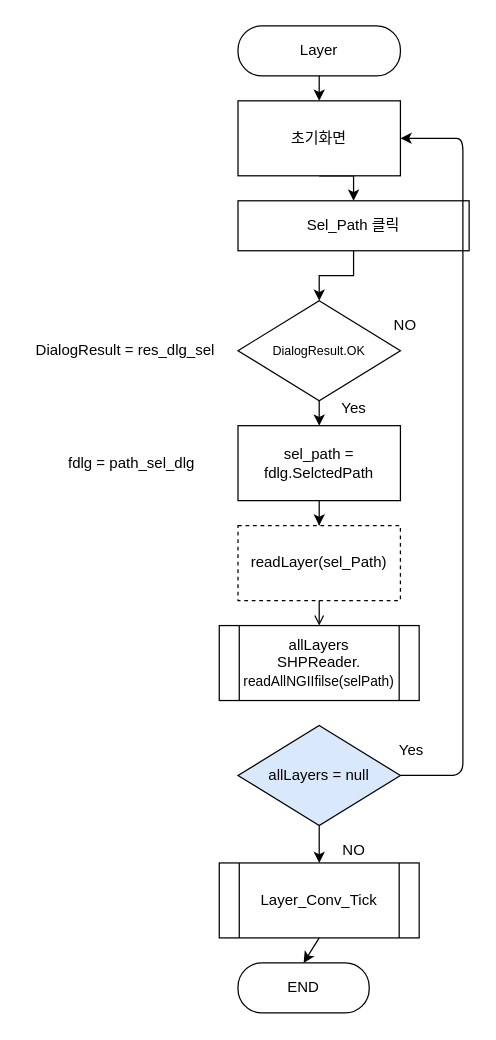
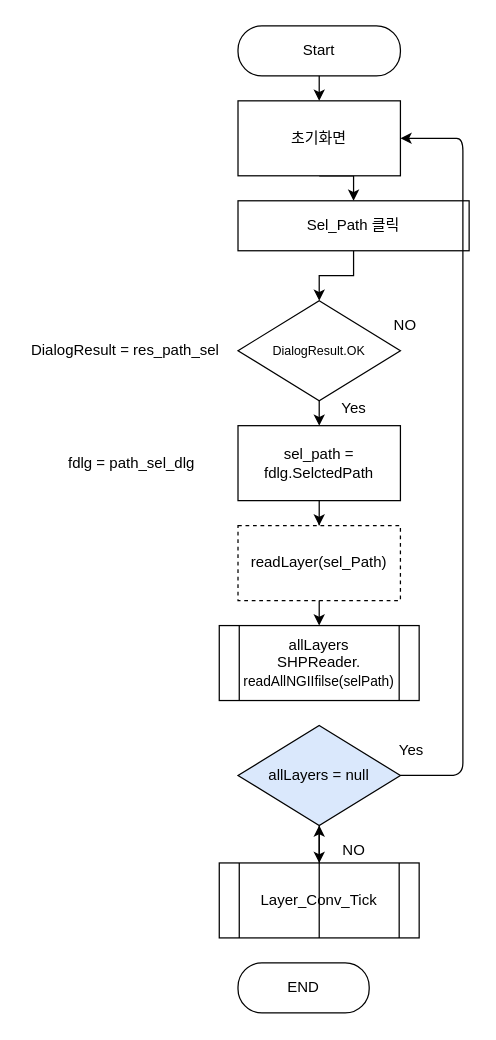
  <mxCell id="0" />
  <mxCell id="1" parent="0" />
  <mxCell id="2" style="edgeStyle=orthogonalEdgeStyle;rounded=0;orthogonalLoop=1;jettySize=auto;html=1;exitX=0.5;exitY=1;exitDx=0;exitDy=0;entryX=0.5;entryY=0;entryDx=0;entryDy=0;" edge="1" parent="1" source="3" target="5"><mxGeometry relative="1" as="geometry" /></mxCell>
- <mxCell id="3" value="Layer" style="rounded=1;whiteSpace=wrap;html=1;fontSize=12;glass=0;strokeWidth=1;shadow=0;arcSize=48;" parent="1" vertex="1"><mxGeometry x="190" y="20" width="130" height="40" as="geometry" /></mxCell>
+ <mxCell id="3" value="Start" style="rounded=1;whiteSpace=wrap;html=1;fontSize=12;glass=0;strokeWidth=1;shadow=0;arcSize=48;" parent="1" vertex="1"><mxGeometry x="190" y="20" width="130" height="40" as="geometry" /></mxCell>
  <mxCell id="4" style="edgeStyle=orthogonalEdgeStyle;rounded=0;orthogonalLoop=1;jettySize=auto;html=1;exitX=0.5;exitY=1;exitDx=0;exitDy=0;entryX=0.5;entryY=0;entryDx=0;entryDy=0;" edge="1" parent="1" source="5" target="8"><mxGeometry relative="1" as="geometry" /></mxCell>
  <mxCell id="5" value="초기화면" style="rounded=0;whiteSpace=wrap;html=1;" vertex="1" parent="1"><mxGeometry x="190" y="80" width="130" height="60" as="geometry" /></mxCell>
  <mxCell id="6" value="&lt;font style=&quot;font-size: 10px&quot;&gt;DialogResult.OK&lt;br&gt;&lt;/font&gt;" style="rhombus;whiteSpace=wrap;html=1;" vertex="1" parent="1"><mxGeometry x="190" y="240" width="130" height="80" as="geometry" /></mxCell>
  <mxCell id="7" style="edgeStyle=orthogonalEdgeStyle;rounded=0;orthogonalLoop=1;jettySize=auto;html=1;exitX=0.5;exitY=1;exitDx=0;exitDy=0;entryX=0.5;entryY=0;entryDx=0;entryDy=0;" edge="1" parent="1" source="8" target="6"><mxGeometry relative="1" as="geometry" /></mxCell>
  <mxCell id="8" value="Sel_Path 클릭" style="rounded=0;whiteSpace=wrap;html=1;" vertex="1" parent="1"><mxGeometry x="190" y="160" width="185" height="40" as="geometry" /></mxCell>
  <mxCell id="9" value="NO" style="text;html=1;strokeColor=none;fillColor=none;align=center;verticalAlign=middle;whiteSpace=wrap;rounded=0;" vertex="1" parent="1"><mxGeometry x="309" y="250" width="30" height="20" as="geometry" /></mxCell>
  <mxCell id="10" value="" style="endArrow=classic;html=1;exitX=0.5;exitY=1;exitDx=0;exitDy=0;entryX=0.5;entryY=0;entryDx=0;entryDy=0;" edge="1" parent="1" source="6" target="12"><mxGeometry width="50" height="50" relative="1" as="geometry"><mxPoint x="320" y="320" as="sourcePoint" /><mxPoint x="254" y="340" as="targetPoint" /></mxGeometry></mxCell>
  <mxCell id="11" value="" style="edgeStyle=orthogonalEdgeStyle;rounded=0;orthogonalLoop=1;jettySize=auto;html=1;" edge="1" parent="1" source="12" target="14"><mxGeometry relative="1" as="geometry" /></mxCell>
  <mxCell id="12" value="sel_path = fdlg.SelctedPath" style="rounded=0;whiteSpace=wrap;html=1;" vertex="1" parent="1"><mxGeometry x="190" y="340" width="130" height="60" as="geometry" /></mxCell>
  <mxCell id="13" value="fdlg = path_sel_dlg" style="text;html=1;strokeColor=none;fillColor=none;align=center;verticalAlign=middle;whiteSpace=wrap;rounded=0;" vertex="1" parent="1"><mxGeometry x="40" y="360" width="130" height="20" as="geometry" /></mxCell>
  <mxCell id="14" value="readLayer(sel_Path)" style="whiteSpace=wrap;html=1;rounded=0;dashed=1;" vertex="1" parent="1"><mxGeometry x="190" y="420" width="130" height="60" as="geometry" /></mxCell>
  <mxCell id="15" value="Yes" style="text;html=1;strokeColor=none;fillColor=none;align=center;verticalAlign=middle;whiteSpace=wrap;rounded=0;" vertex="1" parent="1"><mxGeometry x="263" y="316" width="40" height="20" as="geometry" /></mxCell>
- <mxCell id="16" value="DialogResult = res_dlg_sel" style="text;html=1;strokeColor=none;fillColor=none;align=center;verticalAlign=middle;whiteSpace=wrap;rounded=0;" vertex="1" parent="1"><mxGeometry x="20" y="270" width="160" height="20" as="geometry" /></mxCell>
+ <mxCell id="16" value="DialogResult = res_path_sel" style="text;html=1;strokeColor=none;fillColor=none;align=center;verticalAlign=middle;whiteSpace=wrap;rounded=0;" vertex="1" parent="1"><mxGeometry x="20" y="270" width="160" height="20" as="geometry" /></mxCell>
  <mxCell id="17" value="allLayers&lt;br&gt;SHPReader.&lt;br&gt;&lt;font style=&quot;font-size: 11px&quot;&gt;readAllNGIIfilse(selPath)&lt;/font&gt;" style="shape=process;whiteSpace=wrap;html=1;backgroundOutline=1;" vertex="1" parent="1"><mxGeometry x="175" y="500" width="160" height="60" as="geometry" /></mxCell>
- <mxCell id="18" value="" style="endArrow=open;html=1;exitX=0.5;exitY=1;exitDx=0;exitDy=0;" edge="1" parent="1" source="14" target="17"><mxGeometry width="50" height="50" relative="1" as="geometry"><mxPoint x="230" y="520" as="sourcePoint" /><mxPoint x="280" y="470" as="targetPoint" /></mxGeometry></mxCell>
+ <mxCell id="18" value="" style="endArrow=classic;html=1;exitX=0.5;exitY=1;exitDx=0;exitDy=0;" edge="1" parent="1" source="14" target="17"><mxGeometry width="50" height="50" relative="1" as="geometry"><mxPoint x="230" y="520" as="sourcePoint" /><mxPoint x="280" y="470" as="targetPoint" /></mxGeometry></mxCell>
  <mxCell id="19" value="allLayers = null" style="rhombus;whiteSpace=wrap;html=1;fillColor=#dae8fc;" vertex="1" parent="1"><mxGeometry x="190" y="580" width="130" height="80" as="geometry" /></mxCell>
  <mxCell id="20" value="" style="endArrow=classic;html=1;entryX=1;entryY=0.5;entryDx=0;entryDy=0;exitX=1;exitY=0.5;exitDx=0;exitDy=0;" edge="1" parent="1" source="19" target="5"><mxGeometry width="50" height="50" relative="1" as="geometry"><mxPoint x="360" y="700" as="sourcePoint" /><mxPoint x="250" y="620" as="targetPoint" /><Array as="points"><mxPoint x="370" y="620" /><mxPoint x="370" y="110" /><mxPoint x="360" y="110" /></Array></mxGeometry></mxCell>
  <mxCell id="21" value="NO" style="text;html=1;strokeColor=none;fillColor=none;align=center;verticalAlign=middle;whiteSpace=wrap;rounded=0;" vertex="1" parent="1"><mxGeometry x="268" y="670" width="30" height="20" as="geometry" /></mxCell>
  <mxCell id="22" value="Yes" style="text;html=1;strokeColor=none;fillColor=none;align=center;verticalAlign=middle;whiteSpace=wrap;rounded=0;" vertex="1" parent="1"><mxGeometry x="309" y="590" width="40" height="20" as="geometry" /></mxCell>
  <mxCell id="23" value="" style="endArrow=classic;html=1;exitX=0.5;exitY=1;exitDx=0;exitDy=0;" edge="1" parent="1" source="19"><mxGeometry width="50" height="50" relative="1" as="geometry"><mxPoint x="470" y="460" as="sourcePoint" /><mxPoint x="255" y="690" as="targetPoint" /></mxGeometry></mxCell>
  <mxCell id="24" value="Layer_Conv_Tick" style="shape=process;whiteSpace=wrap;html=1;backgroundOutline=1;" vertex="1" parent="1"><mxGeometry x="175" y="690" width="160" height="60" as="geometry" /></mxCell>
  <mxCell id="25" value="END" style="rounded=1;whiteSpace=wrap;html=1;fontSize=12;glass=0;strokeWidth=1;shadow=0;arcSize=48;" vertex="1" parent="1"><mxGeometry x="190" y="770" width="105" height="40" as="geometry" /></mxCell>
- <mxCell id="26" value="" style="endArrow=classic;html=1;exitX=0.5;exitY=1;exitDx=0;exitDy=0;entryX=0.5;entryY=0;entryDx=0;entryDy=0;" edge="1" parent="1" source="24" target="25"><mxGeometry width="50" height="50" relative="1" as="geometry"><mxPoint x="360" y="660" as="sourcePoint" /><mxPoint x="410" y="610" as="targetPoint" /></mxGeometry></mxCell>
+ <mxCell id="26" value="" style="endArrow=classic;html=1;exitX=0.5;exitY=1;exitDx=0;exitDy=0;" edge="1" parent="1" source="24" target="19"><mxGeometry width="50" height="50" relative="1" as="geometry"><mxPoint x="360" y="660" as="sourcePoint" /><mxPoint x="410" y="610" as="targetPoint" /></mxGeometry></mxCell>
